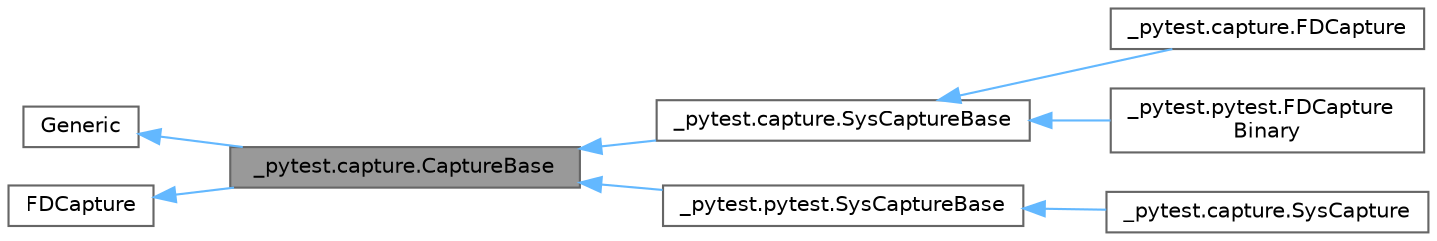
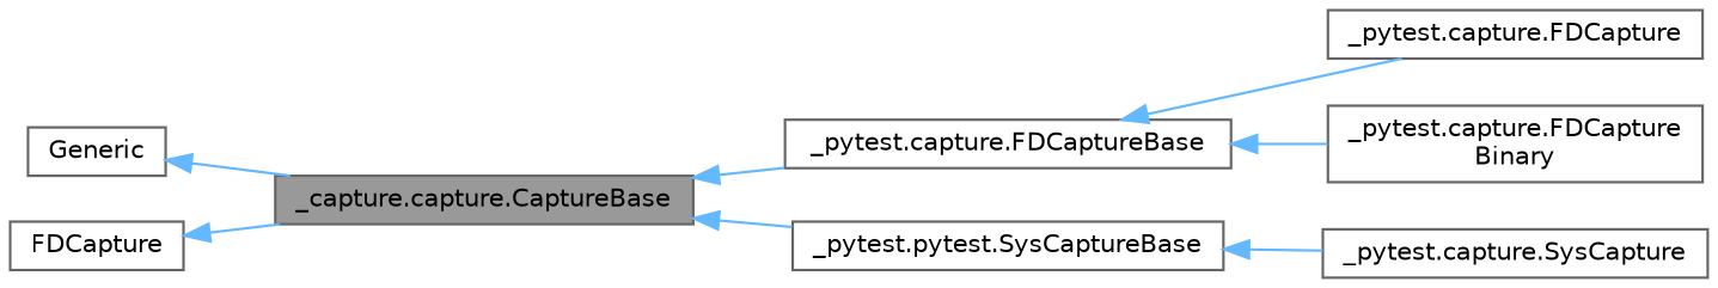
  digraph {
    rankdir=LR
    node [color=gray40 fillcolor=white fontname=Helvetica fontsize=10 shape=box style=filled]
    edge [color=steelblue1 dir=back fontname=Helvetica fontsize=10 labelfontname=Helvetica labelfontsize=10 style=solid]
-   n1 [fillcolor=grey60 fontcolor=black height=0.2 label="_pytest.capture.CaptureBase" width=0.4]
-   n2 [height=0.2 label="_pytest.capture.SysCaptureBase" width=0.4]
+   n1 [fillcolor=grey60 fontcolor=black height=0.2 label="_capture.capture.CaptureBase" width=0.4]
+   n2 [height=0.2 label="_pytest.capture.FDCaptureBase" width=0.4]
    n3 [height=0.2 label="_pytest.pytest.SysCaptureBase" width=0.4]
    n4 [height=0.2 label="_pytest.capture.FDCapture" width=0.4]
-   n5 [height=0.2 label="_pytest.pytest.FDCapture\lBinary" width=0.4]
+   n5 [height=0.2 label="_pytest.capture.FDCapture\lBinary" width=0.4]
    n6 [height=0.2 label="_pytest.capture.SysCapture" width=0.4]
    n7 [height=0.2 label=Generic width=0.4]
    n8 [height=0.2 label=FDCapture width=0.4]
    n1 -> n2
    n1 -> n3
    n2 -> n4
    n2 -> n5
    n3 -> n6
    n7 -> n1
    n8 -> n1
  }
